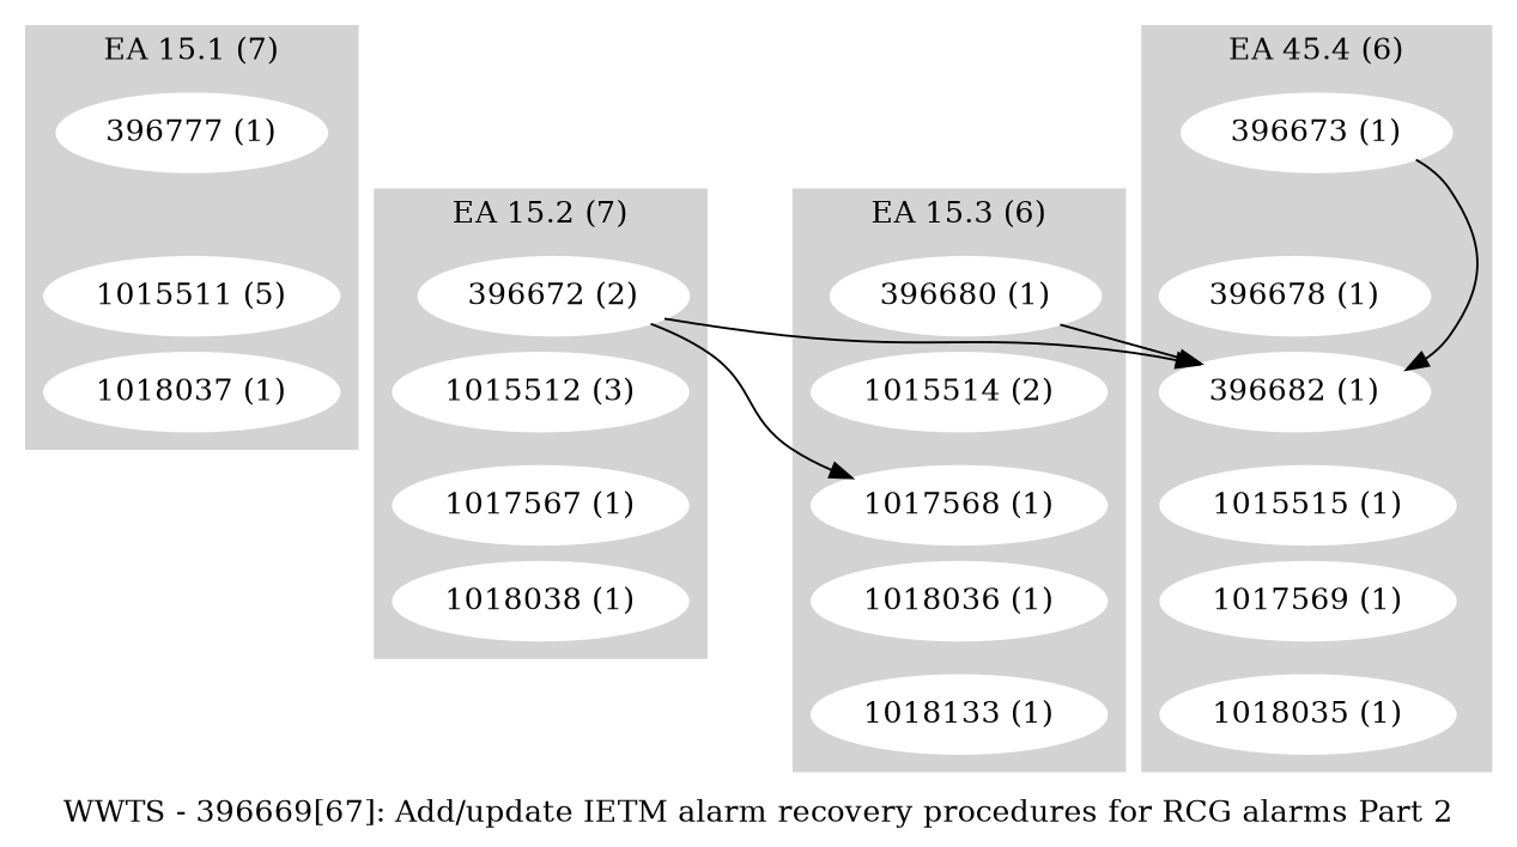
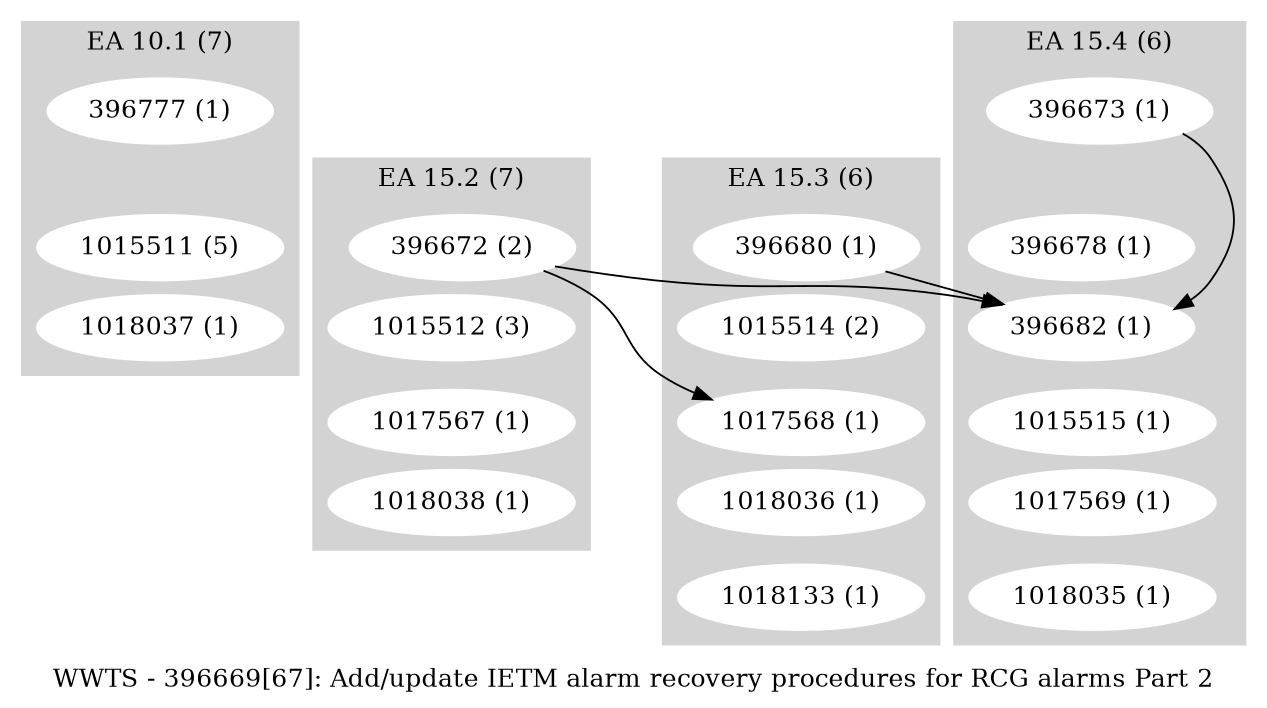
  digraph {
    label="WWTS - 396669[67]: Add/update IETM alarm recovery procedures for RCG alarms Part 2"
    ranksep=.1
    node [color=white style=filled]
    edge [style=invis]
    n1 [label="396777 (1)"]
    "1015511 (5)"
    "1018037 (1)"
    "396672 (2)"
    "1015512 (3)"
    "1017567 (1)"
    "1018038 (1)"
    "396680 (1)"
    "1015514 (2)"
    "1017568 (1)"
    "1018036 (1)"
    "1018133 (1)"
    "396673 (1)"
    "396678 (1)"
    "396682 (1)"
    "1015515 (1)"
    "1017569 (1)"
    "1018035 (1)"
    subgraph cluster_1 {
      color=lightgrey
-     label="EA 15.1 (7)"
+     label="EA 10.1 (7)"
      style=filled
      n1
      "1015511 (5)"
      "1018037 (1)"
    }
    subgraph cluster_2 {
      color=lightgrey
      label="EA 15.2 (7)"
      style=filled
      "396672 (2)"
      "1015512 (3)"
      "1017567 (1)"
      "1018038 (1)"
    }
    subgraph cluster_3 {
      color=lightgrey
      label="EA 15.3 (6)"
      style=filled
      "396680 (1)"
      "1015514 (2)"
      "1017568 (1)"
      "1018036 (1)"
      "1018133 (1)"
    }
    subgraph cluster_4 {
      color=lightgrey
-     label="EA 45.4 (6)"
+     label="EA 15.4 (6)"
      style=filled
      "396673 (1)"
      "396678 (1)"
      "396682 (1)"
      "1015515 (1)"
      "1017569 (1)"
      "1018035 (1)"
    }
    n1 -> "1015511 (5)"
    "1015511 (5)" -> "1018037 (1)"
    "396672 (2)" -> "1015512 (3)"
    "396672 (2)" -> "1017568 (1)" [style=""]
    "396672 (2)" -> "396682 (1)" [style=""]
    "1015512 (3)" -> "1017567 (1)"
    "1017567 (1)" -> "1018038 (1)"
    "396680 (1)" -> "1015514 (2)"
    "396680 (1)" -> "396682 (1)" [style=""]
    "1015514 (2)" -> "1017568 (1)"
    "1017568 (1)" -> "1018036 (1)"
    "1018036 (1)" -> "1018133 (1)"
    "396673 (1)" -> "396678 (1)"
    "396673 (1)" -> "396682 (1)" [style=""]
    "396678 (1)" -> "396682 (1)"
    "396682 (1)" -> "1015515 (1)"
    "1015515 (1)" -> "1017569 (1)"
    "1017569 (1)" -> "1018035 (1)"
  }
